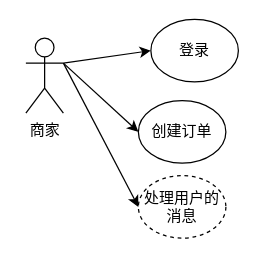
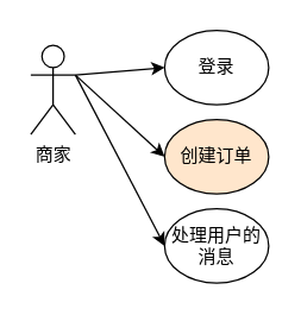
  <mxCell id="0" />
  <mxCell id="1" parent="0" />
  <mxCell id="2" value="商家" style="shape=umlActor;verticalLabelPosition=bottom;verticalAlign=top;html=1;outlineConnect=0;" vertex="1" parent="1"><mxGeometry x="20" y="30" width="30" height="60" as="geometry" /></mxCell>
- <mxCell id="3" value="处理用户的消息" style="ellipse;whiteSpace=wrap;html=1;dashed=1;" vertex="1" parent="1"><mxGeometry x="110" y="140" width="70" height="50" as="geometry" /></mxCell>
- <mxCell id="4" value="创建订单" style="ellipse;whiteSpace=wrap;html=1;" vertex="1" parent="1"><mxGeometry x="110" y="80" width="70" height="50" as="geometry" /></mxCell>
- <mxCell id="5" value="登录" style="ellipse;whiteSpace=wrap;html=1;" vertex="1" parent="1"><mxGeometry x="120" y="15" width="70" height="50" as="geometry" /></mxCell>
+ <mxCell id="3" value="处理用户的消息" style="ellipse;whiteSpace=wrap;html=1;" vertex="1" parent="1"><mxGeometry x="110" y="140" width="70" height="50" as="geometry" /></mxCell>
+ <mxCell id="4" value="创建订单" style="ellipse;whiteSpace=wrap;html=1;fillColor=#ffe6cc;" vertex="1" parent="1"><mxGeometry x="110" y="80" width="70" height="50" as="geometry" /></mxCell>
+ <mxCell id="5" value="登录" style="ellipse;whiteSpace=wrap;html=1;" vertex="1" parent="1"><mxGeometry x="110" y="20" width="70" height="50" as="geometry" /></mxCell>
  <mxCell id="6" value="" style="endArrow=classic;html=1;rounded=0;entryX=0;entryY=0.5;entryDx=0;entryDy=0;" edge="1" parent="1" target="3"><mxGeometry width="50" height="50" relative="1" as="geometry"><mxPoint x="50" y="50" as="sourcePoint" /><mxPoint x="30" y="-80" as="targetPoint" /></mxGeometry></mxCell>
  <mxCell id="7" value="" style="endArrow=classic;html=1;rounded=0;entryX=0;entryY=0.5;entryDx=0;entryDy=0;" edge="1" parent="1" target="4"><mxGeometry width="50" height="50" relative="1" as="geometry"><mxPoint x="50" y="50" as="sourcePoint" /><mxPoint x="40" y="-70" as="targetPoint" /></mxGeometry></mxCell>
  <mxCell id="8" value="" style="endArrow=classic;html=1;rounded=0;entryX=0;entryY=0.5;entryDx=0;entryDy=0;" edge="1" parent="1" target="5"><mxGeometry width="50" height="50" relative="1" as="geometry"><mxPoint x="50" y="50" as="sourcePoint" /><mxPoint x="50" y="-60" as="targetPoint" /></mxGeometry></mxCell>
